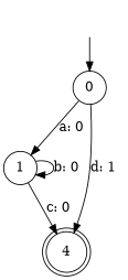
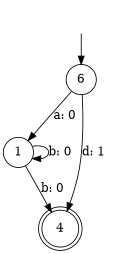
  digraph {
    rankdir=TB
    node [shape=circle]
    initial [style=invis width=0 shape=""]
-   n2 [label=0]
+   n2 [label=6]
    n3 [label=1]
    n4 [label=4 shape=doublecircle]
    initial -> n2
    n2 -> n3 [label="a: 0"]
    n2 -> n4 [label="d: 1"]
    n3 -> n3 [label="b: 0"]
-   n3 -> n4 [label="c: 0"]
+   n3 -> n4 [label="b: 0"]
  }
